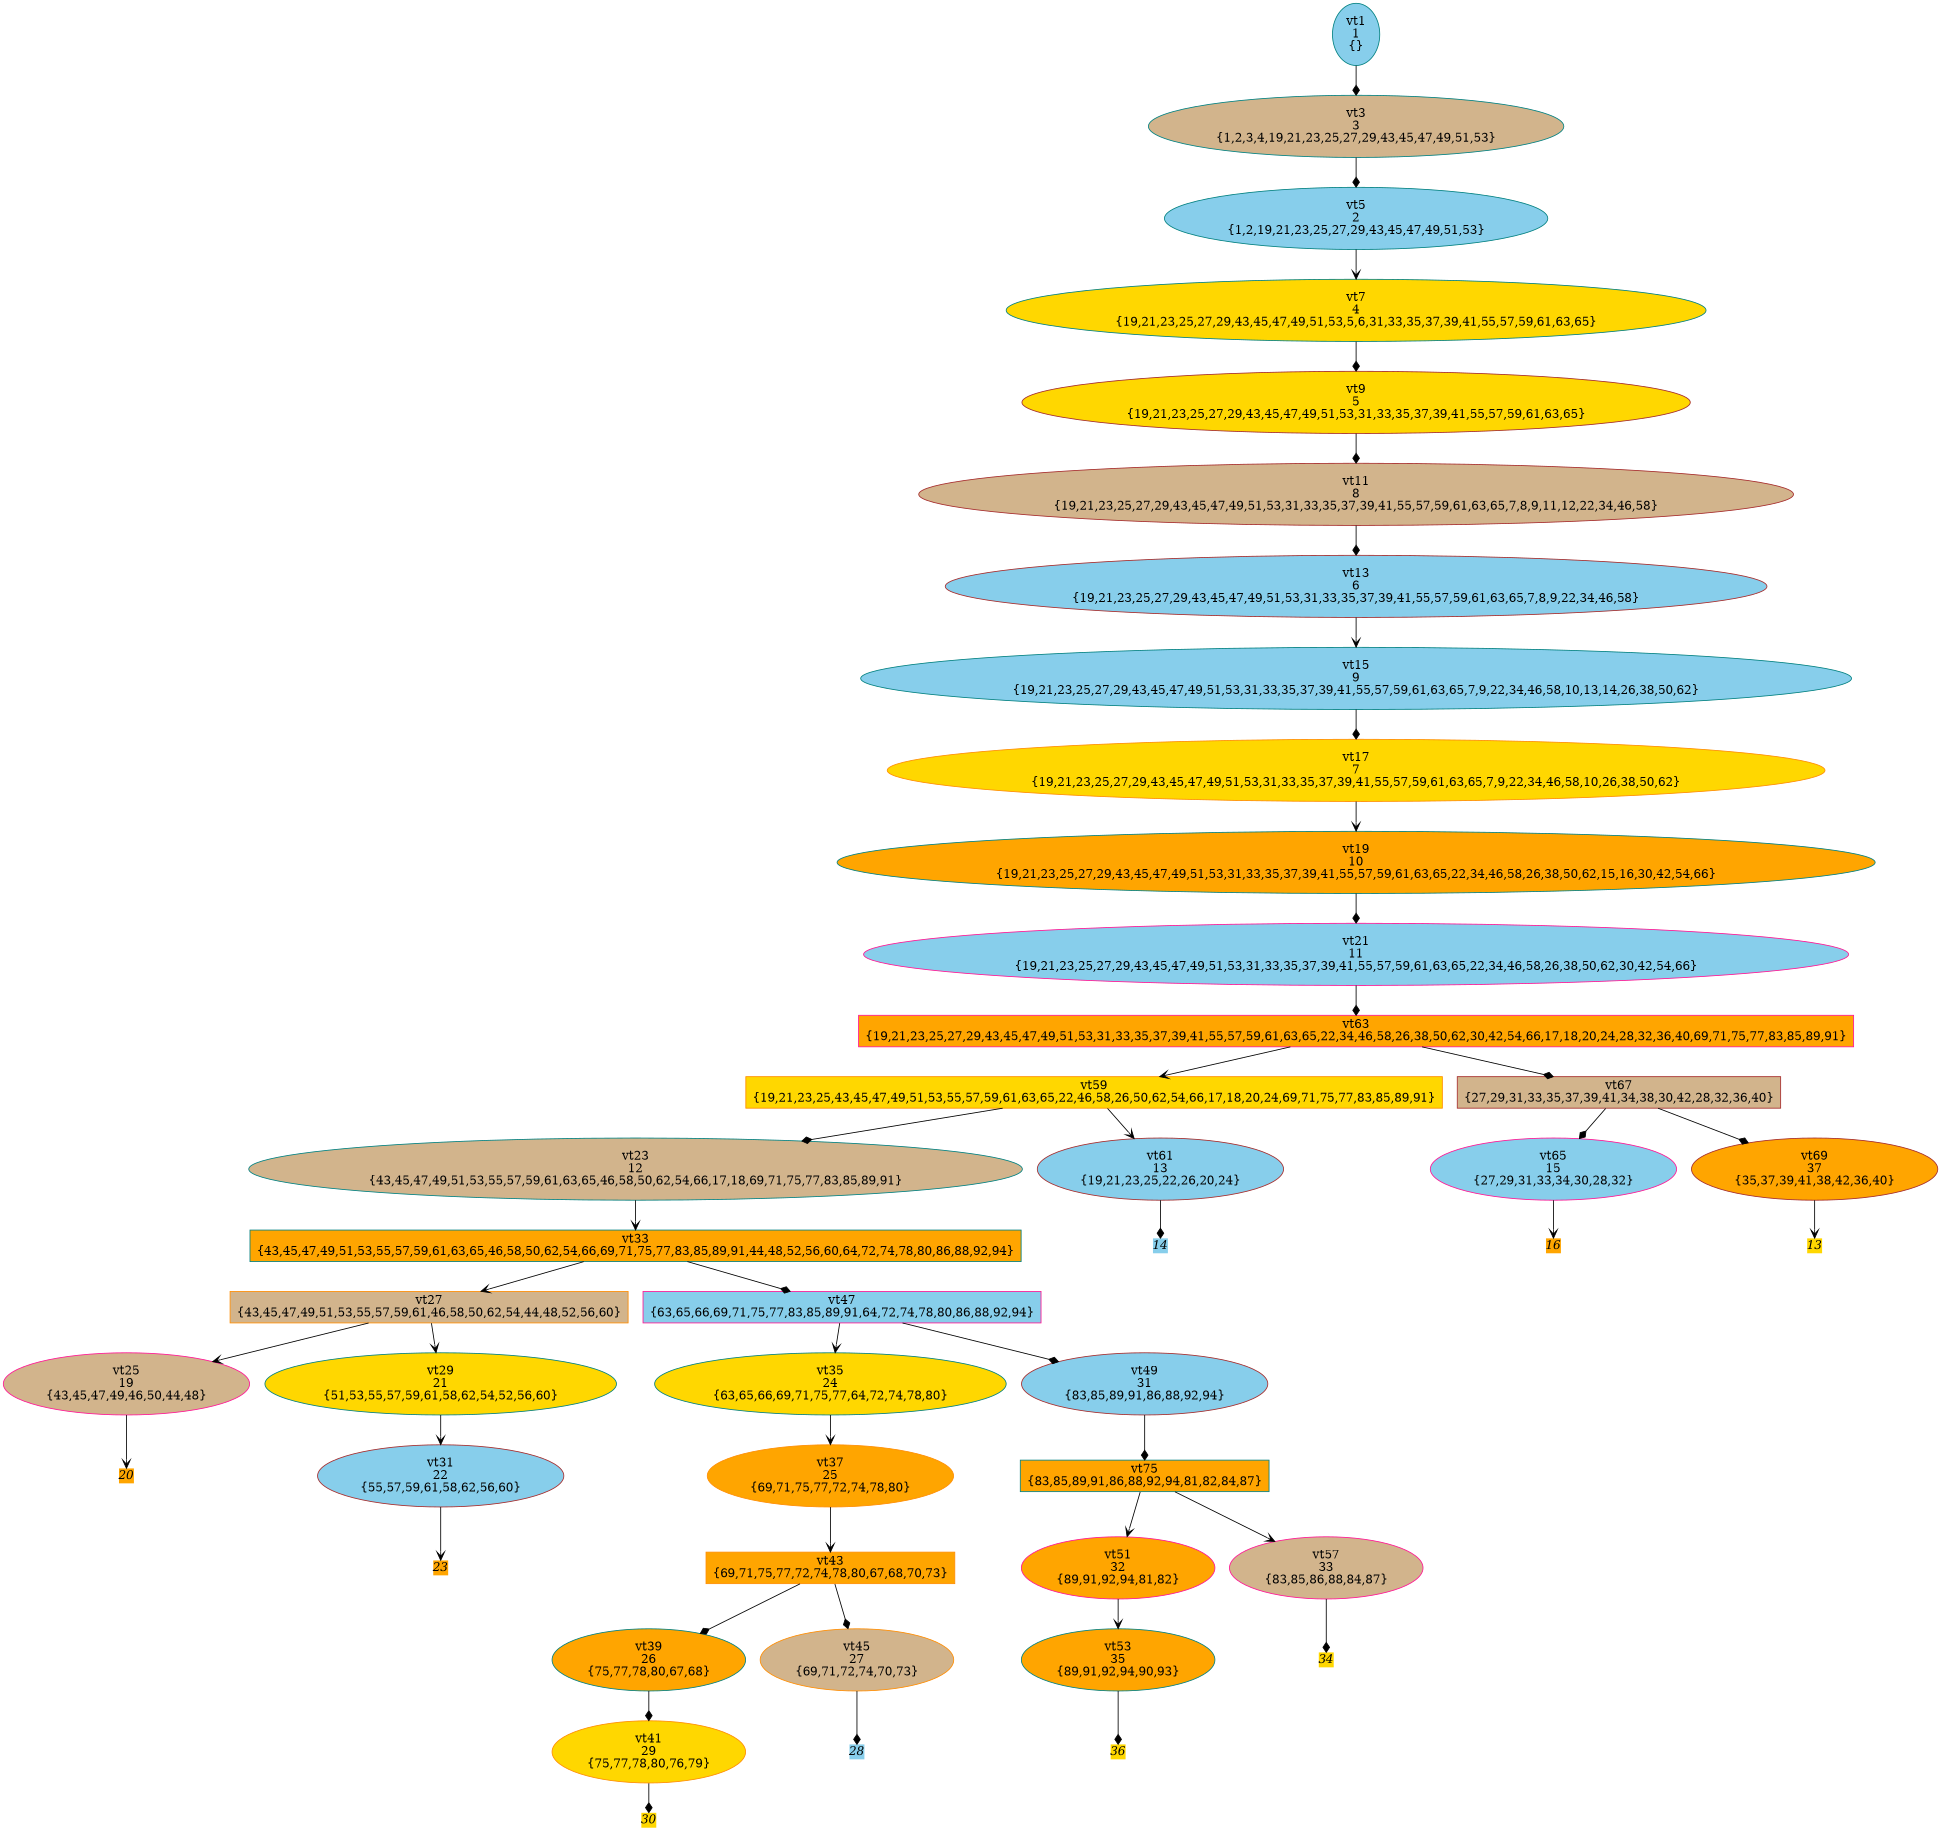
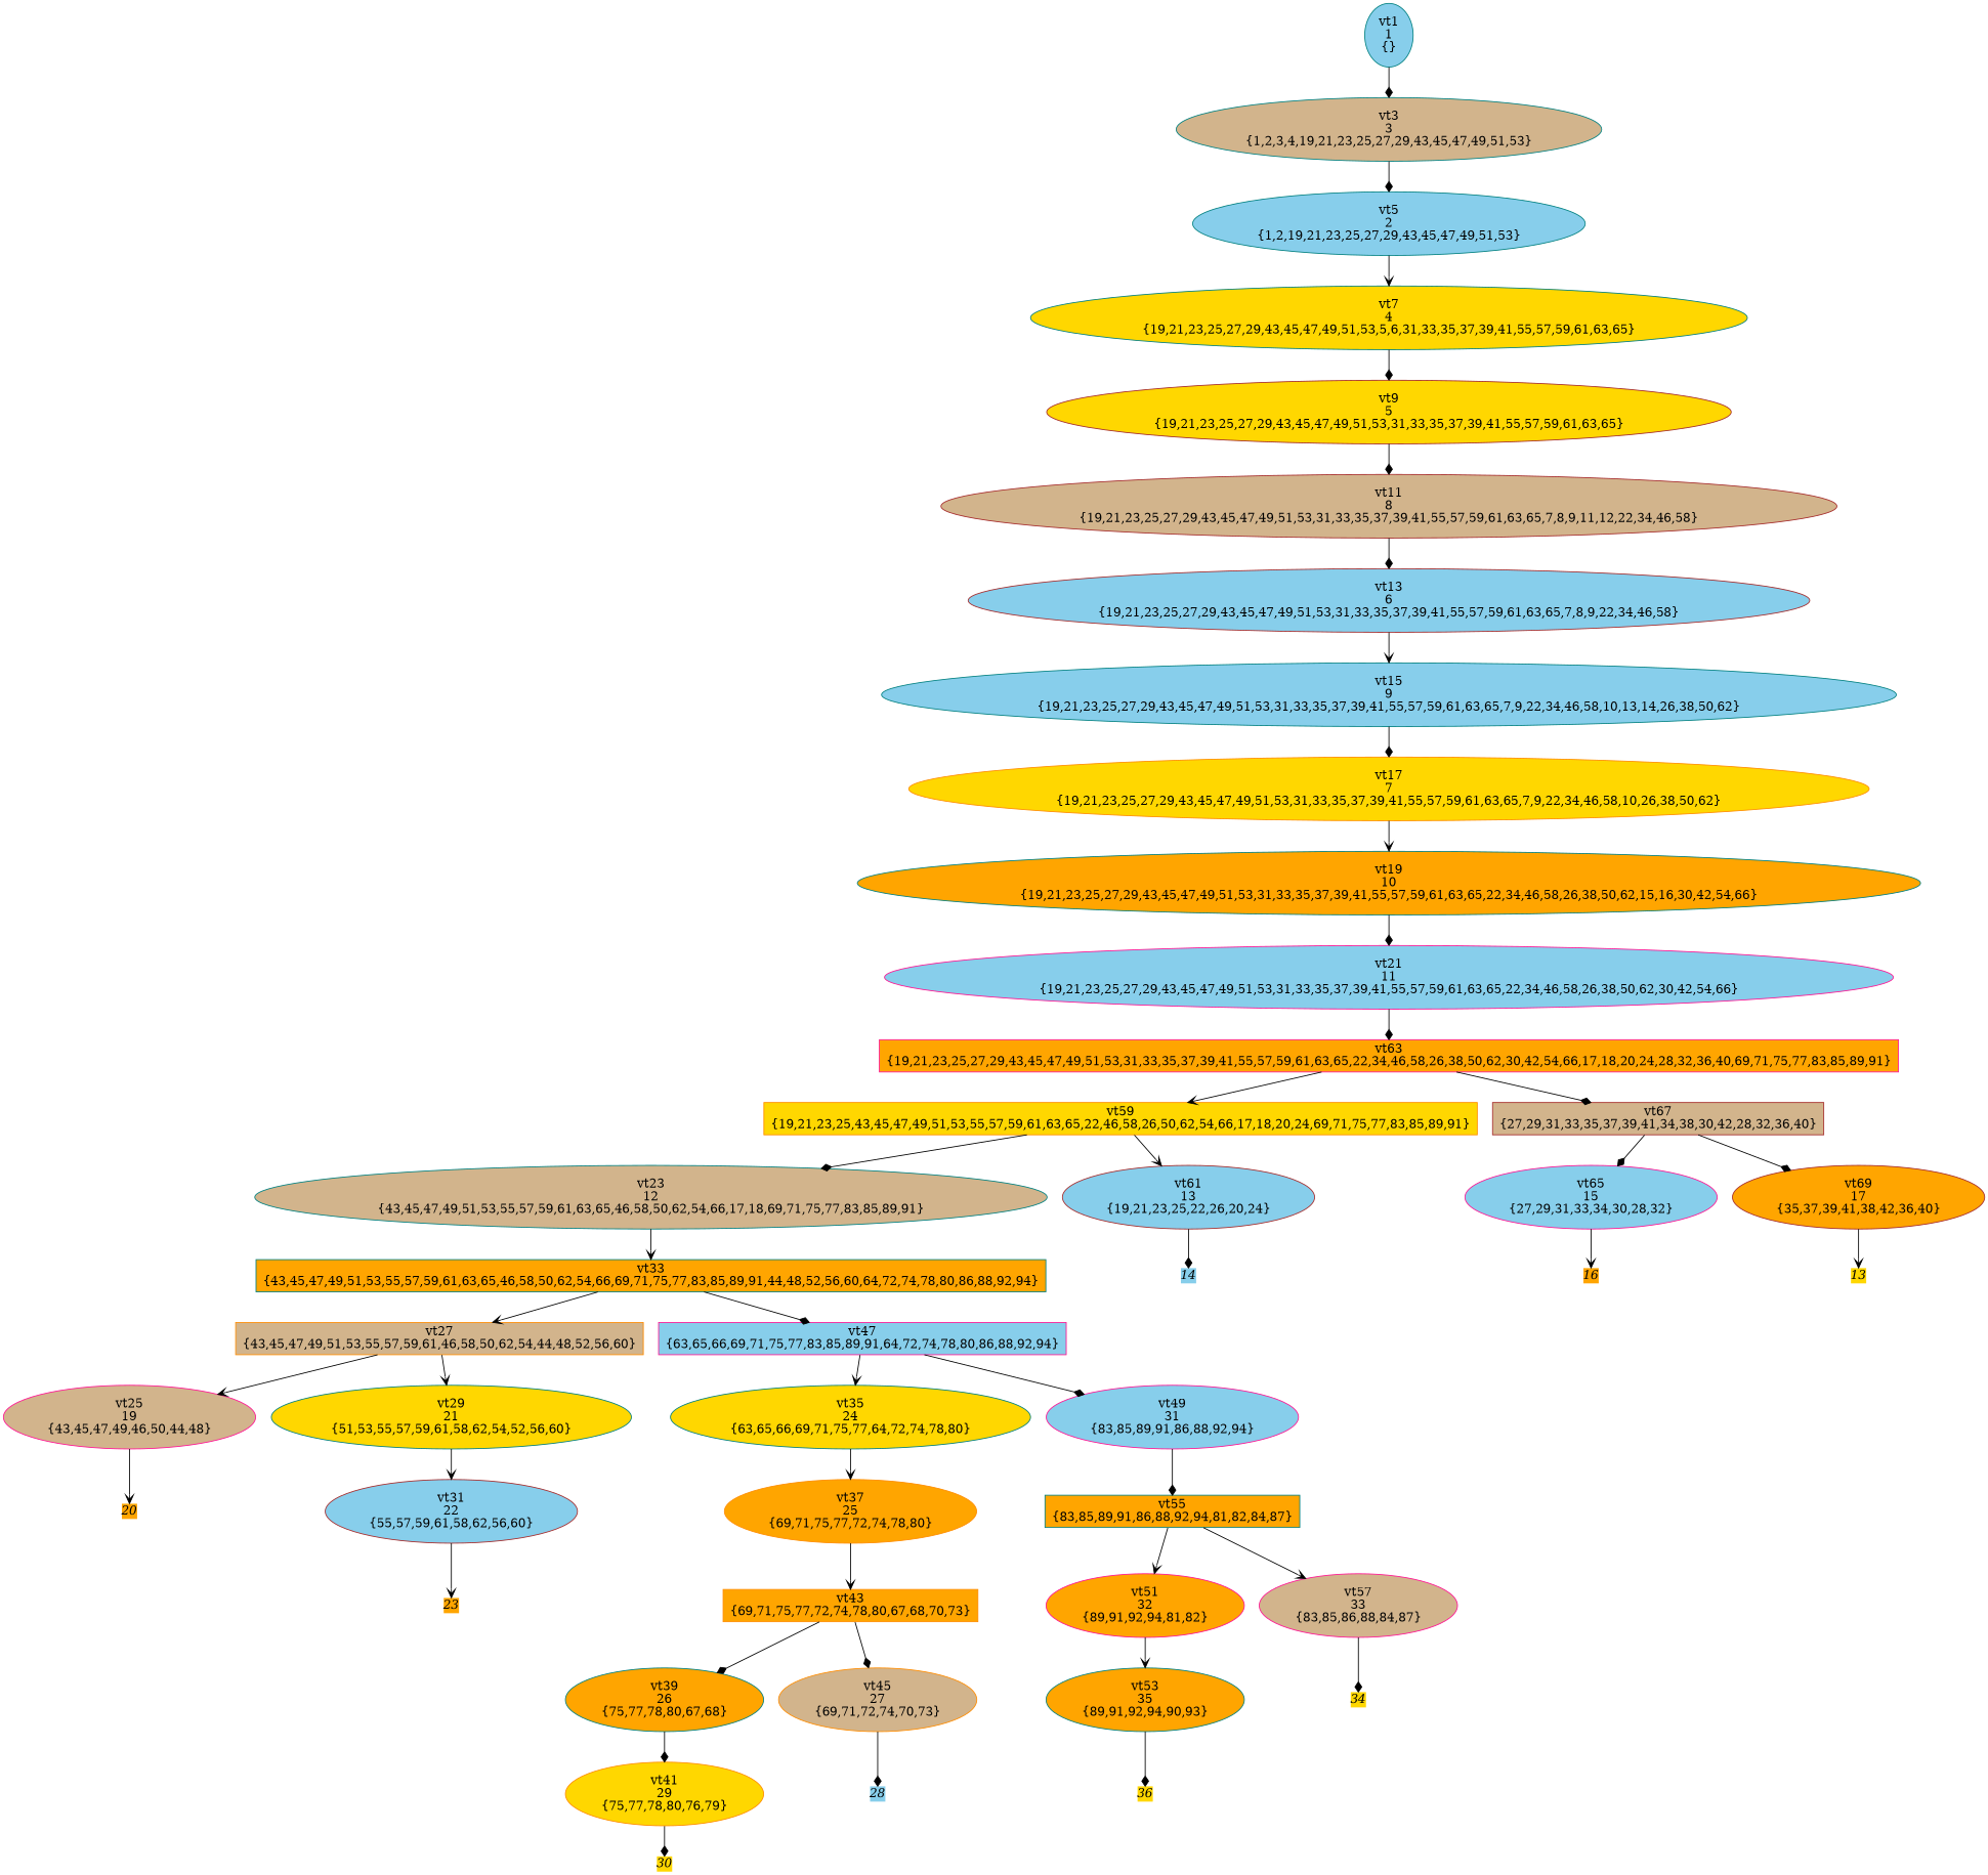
  digraph {
    node [color=teal fillcolor=orange shape=ellipse style=filled]
    edge [arrowhead=diamond]
    n1 [fillcolor=skyblue label="vt1\n1\n{}"]
    n2 [fillcolor=tan label="vt3\n3\n{1,2,3,4,19,21,23,25,27,29,43,45,47,49,51,53}"]
    n3 [fillcolor=skyblue label="vt5\n2\n{1,2,19,21,23,25,27,29,43,45,47,49,51,53}"]
    n4 [fillcolor=gold label="vt7\n4\n{19,21,23,25,27,29,43,45,47,49,51,53,5,6,31,33,35,37,39,41,55,57,59,61,63,65}"]
    n5 [color=brown fillcolor=gold label="vt9\n5\n{19,21,23,25,27,29,43,45,47,49,51,53,31,33,35,37,39,41,55,57,59,61,63,65}"]
    n6 [color=brown fillcolor=tan label="vt11\n8\n{19,21,23,25,27,29,43,45,47,49,51,53,31,33,35,37,39,41,55,57,59,61,63,65,7,8,9,11,12,22,34,46,58}"]
    n7 [color=brown fillcolor=skyblue label="vt13\n6\n{19,21,23,25,27,29,43,45,47,49,51,53,31,33,35,37,39,41,55,57,59,61,63,65,7,8,9,22,34,46,58}"]
    n8 [fillcolor=skyblue label="vt15\n9\n{19,21,23,25,27,29,43,45,47,49,51,53,31,33,35,37,39,41,55,57,59,61,63,65,7,9,22,34,46,58,10,13,14,26,38,50,62}"]
    n9 [color=darkorange fillcolor=gold label="vt17\n7\n{19,21,23,25,27,29,43,45,47,49,51,53,31,33,35,37,39,41,55,57,59,61,63,65,7,9,22,34,46,58,10,26,38,50,62}"]
    n10 [label="vt19\n10\n{19,21,23,25,27,29,43,45,47,49,51,53,31,33,35,37,39,41,55,57,59,61,63,65,22,34,46,58,26,38,50,62,15,16,30,42,54,66}"]
    n11 [color=deeppink fillcolor=skyblue label="vt21\n11\n{19,21,23,25,27,29,43,45,47,49,51,53,31,33,35,37,39,41,55,57,59,61,63,65,22,34,46,58,26,38,50,62,30,42,54,66}"]
    n12 [color=deeppink label="vt63\n{19,21,23,25,27,29,43,45,47,49,51,53,31,33,35,37,39,41,55,57,59,61,63,65,22,34,46,58,26,38,50,62,30,42,54,66,17,18,20,24,28,32,36,40,69,71,75,77,83,85,89,91}" shape=box]
    n13 [color=darkorange fillcolor=gold label="vt59\n{19,21,23,25,43,45,47,49,51,53,55,57,59,61,63,65,22,46,58,26,50,62,54,66,17,18,20,24,69,71,75,77,83,85,89,91}" shape=box]
    n14 [color=brown fillcolor=tan label="vt67\n{27,29,31,33,35,37,39,41,34,38,30,42,28,32,36,40}" shape=box]
    n15 [fillcolor=tan label="vt23\n12\n{43,45,47,49,51,53,55,57,59,61,63,65,46,58,50,62,54,66,17,18,69,71,75,77,83,85,89,91}"]
    n16 [color=brown fillcolor=skyblue label="vt61\n13\n{19,21,23,25,22,26,20,24}"]
    n17 [color=deeppink fillcolor=skyblue label="vt65\n15\n{27,29,31,33,34,30,28,32}"]
-   n18 [color=brown label="vt69\n37\n{35,37,39,41,38,42,36,40}"]
+   n18 [color=brown label="vt69\n17\n{35,37,39,41,38,42,36,40}"]
    n19 [label="vt33\n{43,45,47,49,51,53,55,57,59,61,63,65,46,58,50,62,54,66,69,71,75,77,83,85,89,91,44,48,52,56,60,64,72,74,78,80,86,88,92,94}" shape=box]
    n20 [color=brown fillcolor=skyblue fixedsize=true fontname="Times-Italic" fontsize=14 height=.25 label=14 shape=plaintext width=.25]
    n21 [color=darkorange fillcolor=tan label="vt27\n{43,45,47,49,51,53,55,57,59,61,46,58,50,62,54,44,48,52,56,60}" shape=box]
    n22 [color=deeppink fillcolor=skyblue label="vt47\n{63,65,66,69,71,75,77,83,85,89,91,64,72,74,78,80,86,88,92,94}" shape=box]
    n23 [color=deeppink fillcolor=tan label="vt25\n19\n{43,45,47,49,46,50,44,48}"]
    n24 [fillcolor=gold label="vt29\n21\n{51,53,55,57,59,61,58,62,54,52,56,60}"]
    n25 [fillcolor=gold label="vt35\n24\n{63,65,66,69,71,75,77,64,72,74,78,80}"]
-   n26 [color=brown fillcolor=skyblue label="vt49\n31\n{83,85,89,91,86,88,92,94}"]
+   n26 [color=deeppink fillcolor=skyblue label="vt49\n31\n{83,85,89,91,86,88,92,94}"]
    n27 [color=deeppink fixedsize=true fontname="Times-Italic" fontsize=14 height=.25 label=20 shape=plaintext width=.25]
    n28 [color=brown fillcolor=skyblue label="vt31\n22\n{55,57,59,61,58,62,56,60}"]
    n29 [color=deeppink fixedsize=true fontname="Times-Italic" fontsize=14 height=.25 label=23 shape=plaintext width=.25]
    n30 [color=darkorange label="vt37\n25\n{69,71,75,77,72,74,78,80}"]
-   n31 [label="vt75\n{83,85,89,91,86,88,92,94,81,82,84,87}" shape=box]
+   n31 [label="vt55\n{83,85,89,91,86,88,92,94,81,82,84,87}" shape=box]
    n32 [color=darkorange label="vt43\n{69,71,75,77,72,74,78,80,67,68,70,73}" shape=box]
    n33 [label="vt39\n26\n{75,77,78,80,67,68}"]
    n34 [color=darkorange fillcolor=tan label="vt45\n27\n{69,71,72,74,70,73}"]
    n35 [color=darkorange fillcolor=gold label="vt41\n29\n{75,77,78,80,76,79}"]
    n36 [fillcolor=skyblue fixedsize=true fontname="Times-Italic" fontsize=14 height=.25 label=28 shape=plaintext width=.25]
    n37 [color=darkorange fillcolor=gold fixedsize=true fontname="Times-Italic" fontsize=14 height=.25 label=30 shape=plaintext width=.25]
    n38 [color=deeppink label="vt51\n32\n{89,91,92,94,81,82}"]
    n39 [color=deeppink fillcolor=tan label="vt57\n33\n{83,85,86,88,84,87}"]
    n40 [label="vt53\n35\n{89,91,92,94,90,93}"]
    n41 [color=deeppink fillcolor=gold fixedsize=true fontname="Times-Italic" fontsize=14 height=.25 label=34 shape=plaintext width=.25]
    n42 [fillcolor=gold fixedsize=true fontname="Times-Italic" fontsize=14 height=.25 label=36 shape=plaintext width=.25]
    n43 [color=darkorange fixedsize=true fontname="Times-Italic" fontsize=14 height=.25 label=16 shape=plaintext width=.25]
    n44 [color=brown fillcolor=gold fixedsize=true fontname="Times-Italic" fontsize=14 height=.25 label=13 shape=plaintext width=.25]
    n1 -> n2
    n2 -> n3
    n3 -> n4 [arrowhead=vee]
    n4 -> n5
    n5 -> n6
    n6 -> n7
    n7 -> n8 [arrowhead=vee]
    n8 -> n9
    n9 -> n10 [arrowhead=vee]
    n10 -> n11
    n11 -> n12
    n12 -> n13 [arrowhead=vee]
    n12 -> n14
    n13 -> n15
    n13 -> n16 [arrowhead=vee]
    n14 -> n17
    n14 -> n18
    n15 -> n19 [arrowhead=vee]
    n16 -> n20
    n17 -> n43 [arrowhead=vee]
    n18 -> n44 [arrowhead=vee]
    n19 -> n21 [arrowhead=vee]
    n19 -> n22
    n21 -> n23 [arrowhead=vee]
    n21 -> n24 [arrowhead=vee]
    n22 -> n25 [arrowhead=vee]
    n22 -> n26
    n23 -> n27 [arrowhead=vee]
    n24 -> n28 [arrowhead=vee]
    n25 -> n30 [arrowhead=vee]
    n26 -> n31
    n28 -> n29 [arrowhead=vee]
    n30 -> n32 [arrowhead=vee]
    n31 -> n38 [arrowhead=vee]
    n31 -> n39 [arrowhead=vee]
    n32 -> n33
    n32 -> n34
    n33 -> n35
    n34 -> n36
    n35 -> n37
    n38 -> n40 [arrowhead=vee]
    n39 -> n41
    n40 -> n42
  }
